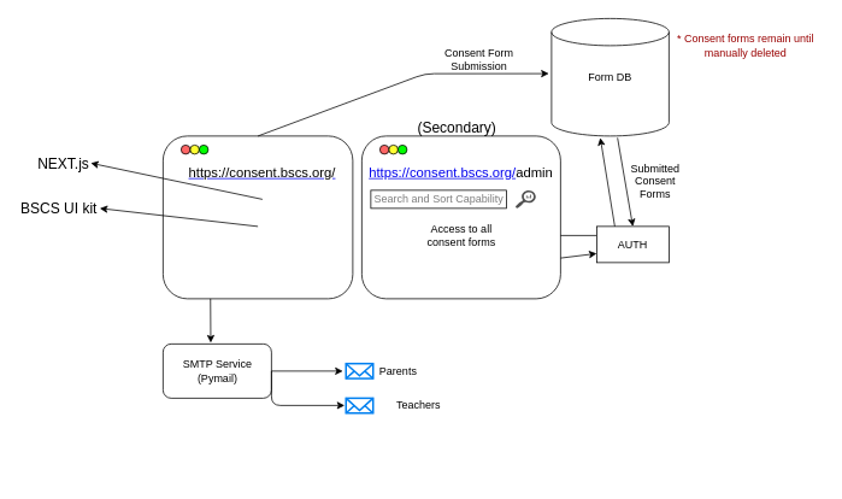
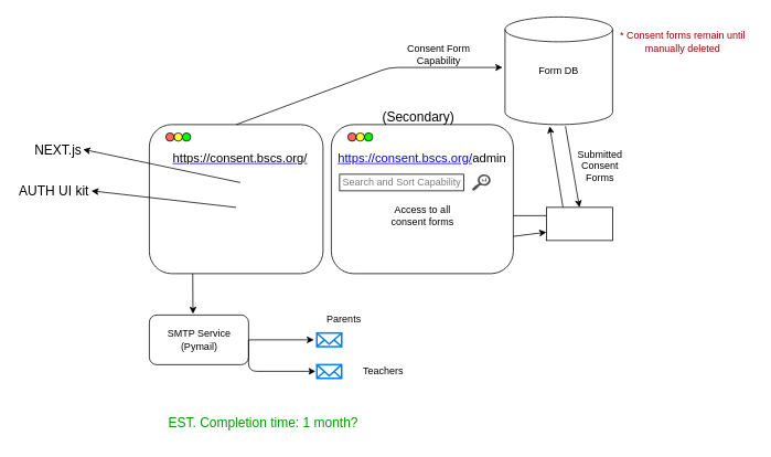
  <mxCell id="0" />
  <mxCell id="1" parent="0" />
  <mxCell id="2" value="" style="shape=cylinder2;whiteSpace=wrap;html=1;boundedLbl=1;backgroundOutline=1;size=15;" vertex="1" parent="1"><mxGeometry x="610" y="20" width="130" height="130" as="geometry" /></mxCell>
  <mxCell id="3" value="Form DB" style="text;html=1;strokeColor=none;fillColor=none;align=center;verticalAlign=middle;whiteSpace=wrap;rounded=0;" vertex="1" parent="1"><mxGeometry x="625" y="60" width="100" height="50" as="geometry" /></mxCell>
  <mxCell id="4" value="" style="rounded=1;whiteSpace=wrap;html=1;" vertex="1" parent="1"><mxGeometry x="180" y="150" width="210" height="180" as="geometry" /></mxCell>
  <mxCell id="5" value="" style="ellipse;whiteSpace=wrap;html=1;fillColor=#FF6666;" vertex="1" parent="1"><mxGeometry x="200" y="160" width="10" height="10" as="geometry" /></mxCell>
  <mxCell id="6" value="" style="ellipse;whiteSpace=wrap;html=1;fillColor=#FFFF33;" vertex="1" parent="1"><mxGeometry x="210" y="160" width="10" height="10" as="geometry" /></mxCell>
  <mxCell id="7" value="" style="ellipse;whiteSpace=wrap;html=1;fillColor=#00FF00;" vertex="1" parent="1"><mxGeometry x="220" y="160" width="10" height="10" as="geometry" /></mxCell>
  <mxCell id="8" value="&lt;a target=&quot;_blank&quot; class=&quot;c-link&quot; href=&quot;https://consent.bscs.org/&quot; style=&quot;box-sizing: inherit ; font-size: 15px ; text-align: left&quot;&gt;&lt;font color=&quot;#000000&quot; style=&quot;background-color: rgb(255 , 255 , 255)&quot;&gt;https://consent.bscs.org/&lt;/font&gt;&lt;/a&gt;" style="text;html=1;strokeColor=none;fillColor=none;align=center;verticalAlign=middle;whiteSpace=wrap;rounded=0;" vertex="1" parent="1"><mxGeometry x="220" y="160" width="140" height="60" as="geometry" /></mxCell>
  <mxCell id="9" value="" style="endArrow=classic;html=1;exitX=0;exitY=0.25;exitDx=0;exitDy=0;" edge="1" parent="1" source="17"><mxGeometry width="50" height="50" relative="1" as="geometry"><mxPoint x="450" y="280" as="sourcePoint" /><mxPoint x="580" y="260" as="targetPoint" /><Array as="points" /></mxGeometry></mxCell>
  <mxCell id="10" value="Submitted Consent Forms" style="text;html=1;strokeColor=none;fillColor=none;align=center;verticalAlign=middle;whiteSpace=wrap;rounded=0;" vertex="1" parent="1"><mxGeometry x="690" y="170" width="70" height="60" as="geometry" /></mxCell>
  <mxCell id="11" value="" style="endArrow=classic;html=1;entryX=-0.023;entryY=0.469;entryDx=0;entryDy=0;entryPerimeter=0;exitX=0.5;exitY=0;exitDx=0;exitDy=0;" edge="1" parent="1" source="4" target="2"><mxGeometry width="50" height="50" relative="1" as="geometry"><mxPoint x="450" y="100" as="sourcePoint" /><mxPoint x="500" y="170" as="targetPoint" /><Array as="points"><mxPoint x="470" y="81" /></Array></mxGeometry></mxCell>
- <mxCell id="12" value="Consent Form Submission" style="text;html=1;strokeColor=none;fillColor=none;align=center;verticalAlign=middle;whiteSpace=wrap;rounded=0;" vertex="1" parent="1"><mxGeometry x="490" y="40" width="80" height="50" as="geometry" /></mxCell>
+ <mxCell id="12" value="Consent Form Capability" style="text;html=1;strokeColor=none;fillColor=none;align=center;verticalAlign=middle;whiteSpace=wrap;rounded=0;" vertex="1" parent="1"><mxGeometry x="490" y="40" width="80" height="50" as="geometry" /></mxCell>
  <mxCell id="13" value="" style="endArrow=classic;html=1;exitX=0.5;exitY=1;exitDx=0;exitDy=0;" edge="1" parent="1" source="8"><mxGeometry width="50" height="50" relative="1" as="geometry"><mxPoint x="270" y="310" as="sourcePoint" /><mxPoint x="100" y="180" as="targetPoint" /></mxGeometry></mxCell>
  <mxCell id="14" value="&lt;font style=&quot;font-size: 16px&quot;&gt;NEXT.js&lt;/font&gt;" style="text;html=1;strokeColor=none;fillColor=none;align=center;verticalAlign=middle;whiteSpace=wrap;rounded=0;" vertex="1" parent="1"><mxGeometry x="40" y="160" width="60" height="40" as="geometry" /></mxCell>
  <mxCell id="15" value="" style="endArrow=classic;html=1;" edge="1" parent="1"><mxGeometry width="50" height="50" relative="1" as="geometry"><mxPoint x="285" y="250" as="sourcePoint" /><mxPoint x="110" y="230" as="targetPoint" /><Array as="points"><mxPoint x="285" y="250" /></Array></mxGeometry></mxCell>
- <mxCell id="16" value="&lt;font style=&quot;font-size: 16px&quot;&gt;BSCS UI kit&lt;/font&gt;" style="text;html=1;strokeColor=none;fillColor=none;align=center;verticalAlign=middle;whiteSpace=wrap;rounded=0;" vertex="1" parent="1"><mxGeometry x="20" y="215" width="90" height="30" as="geometry" /></mxCell>
+ <mxCell id="16" value="&lt;font style=&quot;font-size: 16px&quot;&gt;AUTH UI kit&lt;/font&gt;" style="text;html=1;strokeColor=none;fillColor=none;align=center;verticalAlign=middle;whiteSpace=wrap;rounded=0;" vertex="1" parent="1"><mxGeometry x="20" y="215" width="90" height="30" as="geometry" /></mxCell>
  <mxCell id="17" value="" style="rounded=0;whiteSpace=wrap;html=1;fillColor=#FFFFFF;" vertex="1" parent="1"><mxGeometry x="660" y="250" width="80" height="40" as="geometry" /></mxCell>
  <mxCell id="18" value="" style="endArrow=classic;html=1;exitX=0.562;exitY=1.015;exitDx=0;exitDy=0;exitPerimeter=0;entryX=0.5;entryY=0;entryDx=0;entryDy=0;" edge="1" parent="1" source="2" target="17"><mxGeometry width="50" height="50" relative="1" as="geometry"><mxPoint x="683.06" y="151.95" as="sourcePoint" /><mxPoint x="560" y="240" as="targetPoint" /><Array as="points" /></mxGeometry></mxCell>
- <mxCell id="19" value="AUTH" style="text;html=1;strokeColor=none;fillColor=none;align=center;verticalAlign=middle;whiteSpace=wrap;rounded=0;" vertex="1" parent="1"><mxGeometry x="680" y="260" width="40" height="20" as="geometry" /></mxCell>
  <mxCell id="20" value="" style="endArrow=classic;html=1;exitX=0.25;exitY=0;exitDx=0;exitDy=0;entryX=0.415;entryY=1.015;entryDx=0;entryDy=0;entryPerimeter=0;" edge="1" parent="1" source="17" target="2"><mxGeometry width="50" height="50" relative="1" as="geometry"><mxPoint x="610" y="225" as="sourcePoint" /><mxPoint x="660" y="175" as="targetPoint" /></mxGeometry></mxCell>
  <mxCell id="21" value="" style="endArrow=classic;html=1;entryX=0;entryY=0.75;entryDx=0;entryDy=0;" edge="1" parent="1" target="17"><mxGeometry width="50" height="50" relative="1" as="geometry"><mxPoint x="580" y="290" as="sourcePoint" /><mxPoint x="500" y="250" as="targetPoint" /></mxGeometry></mxCell>
+ <mxCell id="22" value="&lt;font style=&quot;font-size: 16px&quot; color=&quot;#009900&quot;&gt;EST. Completion time: 1 month?&lt;/font&gt;" style="text;html=1;strokeColor=none;fillColor=none;align=center;verticalAlign=middle;whiteSpace=wrap;rounded=0;strokeWidth=3;" vertex="1" parent="1"><mxGeometry x="167.5" y="490" width="300" height="40" as="geometry" /></mxCell>
  <mxCell id="23" value="" style="rounded=1;whiteSpace=wrap;html=1;" vertex="1" parent="1"><mxGeometry x="400" y="150" width="220" height="180" as="geometry" /></mxCell>
  <mxCell id="24" value="" style="ellipse;whiteSpace=wrap;html=1;fillColor=#FF6666;" vertex="1" parent="1"><mxGeometry x="420" y="160" width="10" height="10" as="geometry" /></mxCell>
  <mxCell id="25" value="" style="ellipse;whiteSpace=wrap;html=1;fillColor=#FFFF33;" vertex="1" parent="1"><mxGeometry x="430" y="160" width="10" height="10" as="geometry" /></mxCell>
  <mxCell id="26" value="" style="ellipse;whiteSpace=wrap;html=1;fillColor=#00FF00;" vertex="1" parent="1"><mxGeometry x="440" y="160" width="10" height="10" as="geometry" /></mxCell>
  <mxCell id="27" value="&lt;font color=&quot;#000000&quot; style=&quot;box-sizing: inherit ; font-size: 15px ; text-align: left ; background-color: rgb(255 , 255 , 255)&quot;&gt;&lt;a target=&quot;_blank&quot; class=&quot;c-link&quot; href=&quot;https://consent.bscs.org/&quot; style=&quot;box-sizing: inherit ; font-size: 15px ; text-align: left&quot;&gt;https://consent.bscs.org/&lt;/a&gt;admin&lt;/font&gt;" style="text;html=1;strokeColor=none;fillColor=none;align=center;verticalAlign=middle;whiteSpace=wrap;rounded=0;" vertex="1" parent="1"><mxGeometry x="400" y="160" width="220" height="60" as="geometry" /></mxCell>
  <mxCell id="28" value="&lt;font style=&quot;font-size: 16px&quot;&gt;(Secondary)&lt;/font&gt;" style="text;html=1;strokeColor=none;fillColor=none;align=center;verticalAlign=middle;whiteSpace=wrap;rounded=0;" vertex="1" parent="1"><mxGeometry x="462.5" y="120" width="85" height="40" as="geometry" /></mxCell>
  <mxCell id="29" value="Access to all consent forms" style="text;html=1;strokeColor=none;fillColor=none;align=center;verticalAlign=middle;whiteSpace=wrap;rounded=0;" vertex="1" parent="1"><mxGeometry x="457.5" y="230" width="105" height="60" as="geometry" /></mxCell>
  <mxCell id="30" value="" style="rounded=0;whiteSpace=wrap;html=1;strokeWidth=1;fillColor=#FFFFFF;" vertex="1" parent="1"><mxGeometry x="410" y="210" width="150" height="20" as="geometry" /></mxCell>
  <mxCell id="31" value="" style="pointerEvents=1;shadow=0;dashed=0;html=1;strokeColor=none;labelPosition=center;verticalLabelPosition=bottom;verticalAlign=top;align=center;fillColor=#505050;shape=mxgraph.mscae.oms.log_search" vertex="1" parent="1"><mxGeometry x="570" y="210" width="22.5" height="20" as="geometry" /></mxCell>
  <mxCell id="32" value="&lt;font color=&quot;#7d7d7d&quot;&gt;Search and Sort Capability&lt;/font&gt;" style="text;html=1;strokeColor=none;fillColor=none;align=center;verticalAlign=middle;whiteSpace=wrap;rounded=0;" vertex="1" parent="1"><mxGeometry x="412.5" y="210" width="145" height="20" as="geometry" /></mxCell>
  <mxCell id="33" value="&lt;font color=&quot;#990000&quot;&gt;* Consent forms remain until manually deleted&lt;/font&gt;" style="text;html=1;strokeColor=none;fillColor=none;align=center;verticalAlign=middle;whiteSpace=wrap;rounded=0;" vertex="1" parent="1"><mxGeometry x="740" y="30" width="170" height="40" as="geometry" /></mxCell>
  <mxCell id="34" value="" style="rounded=1;whiteSpace=wrap;html=1;strokeWidth=1;fillColor=#FFFFFF;" vertex="1" parent="1"><mxGeometry x="180" y="380" width="120" height="60" as="geometry" /></mxCell>
  <mxCell id="35" value="SMTP Service (Pymail)" style="text;html=1;strokeColor=none;fillColor=none;align=center;verticalAlign=middle;whiteSpace=wrap;rounded=0;" vertex="1" parent="1"><mxGeometry x="192.5" y="390" width="95" height="40" as="geometry" /></mxCell>
  <mxCell id="36" value="" style="endArrow=classic;html=1;exitX=0.25;exitY=1;exitDx=0;exitDy=0;entryX=0.44;entryY=-0.022;entryDx=0;entryDy=0;entryPerimeter=0;" edge="1" parent="1" source="4" target="34"><mxGeometry width="50" height="50" relative="1" as="geometry"><mxPoint x="250" y="430" as="sourcePoint" /><mxPoint x="300" y="380" as="targetPoint" /></mxGeometry></mxCell>
  <mxCell id="37" value="" style="html=1;verticalLabelPosition=bottom;align=center;labelBackgroundColor=#ffffff;verticalAlign=top;strokeWidth=2;strokeColor=#0080F0;shadow=0;dashed=0;shape=mxgraph.ios7.icons.mail;fillColor=#FFFFFF;" vertex="1" parent="1"><mxGeometry x="382.5" y="440" width="30" height="16.5" as="geometry" /></mxCell>
  <mxCell id="38" value="" style="html=1;verticalLabelPosition=bottom;align=center;labelBackgroundColor=#ffffff;verticalAlign=top;strokeWidth=2;strokeColor=#0080F0;shadow=0;dashed=0;shape=mxgraph.ios7.icons.mail;fillColor=#FFFFFF;" vertex="1" parent="1"><mxGeometry x="382.5" y="401.75" width="30" height="16.5" as="geometry" /></mxCell>
  <mxCell id="39" value="" style="endArrow=classic;html=1;exitX=1;exitY=0.5;exitDx=0;exitDy=0;entryX=-0.117;entryY=0.5;entryDx=0;entryDy=0;entryPerimeter=0;" edge="1" parent="1" source="34" target="38"><mxGeometry width="50" height="50" relative="1" as="geometry"><mxPoint x="320" y="510" as="sourcePoint" /><mxPoint x="370" y="460" as="targetPoint" /></mxGeometry></mxCell>
  <mxCell id="40" value="" style="endArrow=classic;html=1;entryX=-0.05;entryY=0.485;entryDx=0;entryDy=0;entryPerimeter=0;" edge="1" parent="1" target="37"><mxGeometry width="50" height="50" relative="1" as="geometry"><mxPoint x="300" y="410" as="sourcePoint" /><mxPoint x="370" y="460" as="targetPoint" /><Array as="points"><mxPoint x="300" y="448" /></Array></mxGeometry></mxCell>
- <mxCell id="41" value="Parents" style="text;html=1;strokeColor=none;fillColor=none;align=center;verticalAlign=middle;whiteSpace=wrap;rounded=0;" vertex="1" parent="1"><mxGeometry x="412.5" y="400" width="55" height="20" as="geometry" /></mxCell>
+ <mxCell id="41" value="Parents" style="text;html=1;strokeColor=none;fillColor=none;align=center;verticalAlign=middle;whiteSpace=wrap;rounded=0;" vertex="1" parent="1"><mxGeometry x="387.5" y="375" width="55" height="20" as="geometry" /></mxCell>
  <mxCell id="42" value="Teachers" style="text;html=1;strokeColor=none;fillColor=none;align=center;verticalAlign=middle;whiteSpace=wrap;rounded=0;" vertex="1" parent="1"><mxGeometry x="432.5" y="438.25" width="60" height="20" as="geometry" /></mxCell>
